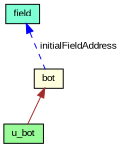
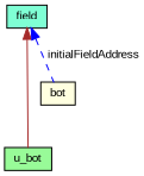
  digraph {
    fontname="Liberation Sans"
    node [color=black fontname="Liberation Sans" fontsize=10 shape=record style=filled]
    edge [dir=back fontname="Liberation Sans" fontsize=10 labelfontname=Helvetica labelfontsize=10]
    n1 [fillcolor=palegreen fontcolor=black height=0.2 label=u_bot width=0.4]
    n2 [fillcolor=lightyellow height=0.2 label=bot width=0.4]
    n3 [fillcolor=aquamarine height=0.2 label=field width=0.4]
-   n2 -> n1 [color=brown style=solid]
+   n3 -> n1 [color=brown style=solid]
    n3 -> n2 [color=blue label=" initialFieldAddress" style=dashed]
  }
